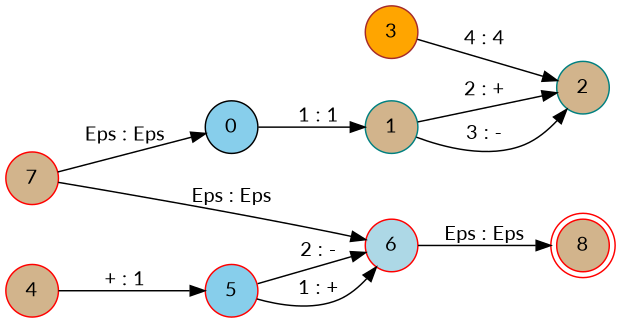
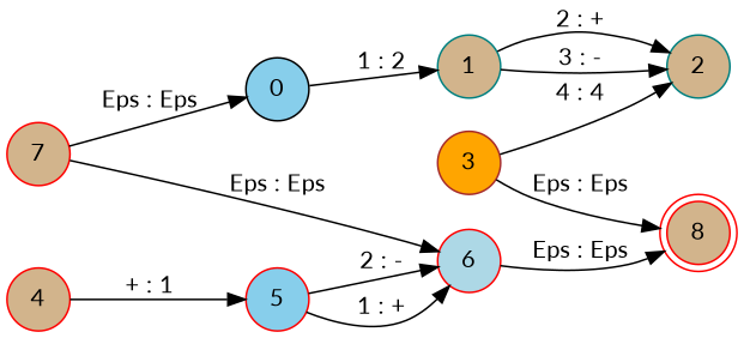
  digraph {
    fontname=Lato
    rankdir=LR
    node [color=red fillcolor=tan fontname=Lato shape=circle style=filled]
    edge [fontname=Lato]
    7
    8 [shape=doublecircle]
    0 [color=black fillcolor=skyblue]
    6 [fillcolor=lightblue]
    1 [color=teal]
    5 [fillcolor=skyblue]
    4
    2 [color=teal]
    3 [color=brown fillcolor=orange]
    subgraph sub_1 {
      rank=same
      7
    }
    subgraph sub_2 {
      rank=min
      7
    }
    subgraph sub_3 {
      rank=same
      8
    }
    subgraph sub_4 {
      rank=max
      8
    }
    7 -> 0 [label="Eps : Eps"]
    7 -> 6 [label="Eps : Eps"]
-   0 -> 1 [label="1 : 1"]
+   0 -> 1 [label="1 : 2"]
    6 -> 8 [label="Eps : Eps"]
    1 -> 2 [label="2 : +"]
    1 -> 2 [label="3 : -"]
    5 -> 6 [label="1 : +"]
    5 -> 6 [label="2 : -"]
    4 -> 5 [label="+ : 1"]
+   3 -> 8 [label="Eps : Eps"]
    3 -> 2 [label="4 : 4"]
  }
